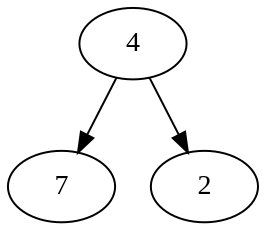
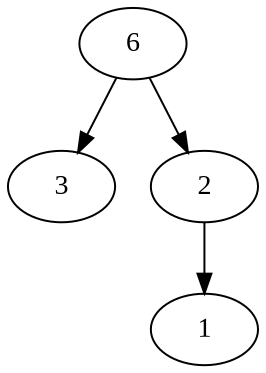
  digraph {
    fontname="Liberation Serif"
    node [fontname="Liberation Serif"]
    edge [fontname="Liberation Serif"]
-   n1 [label=4]
-   n2 [label=7]
+   n1 [label=6]
+   n2 [label=3]
    n3 [label=2]
+   n4 [label=1]
    n1 -> n2
    n1 -> n3
+   n3 -> n4
  }
